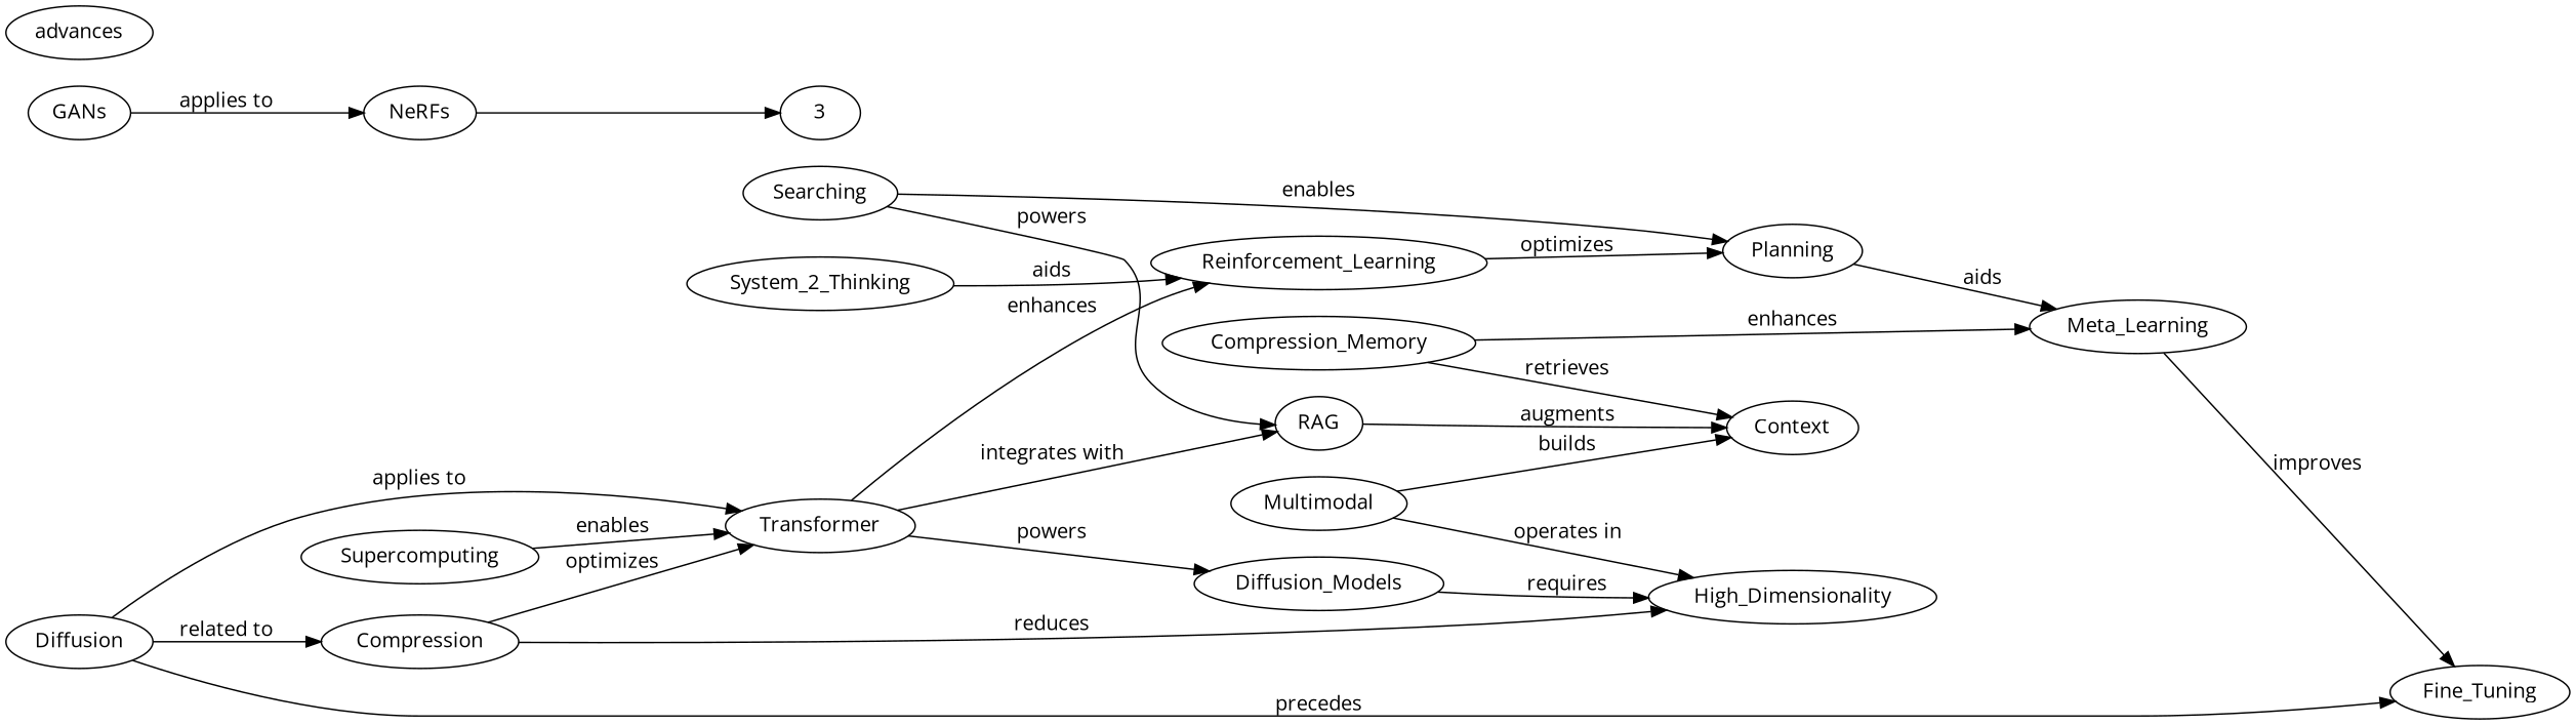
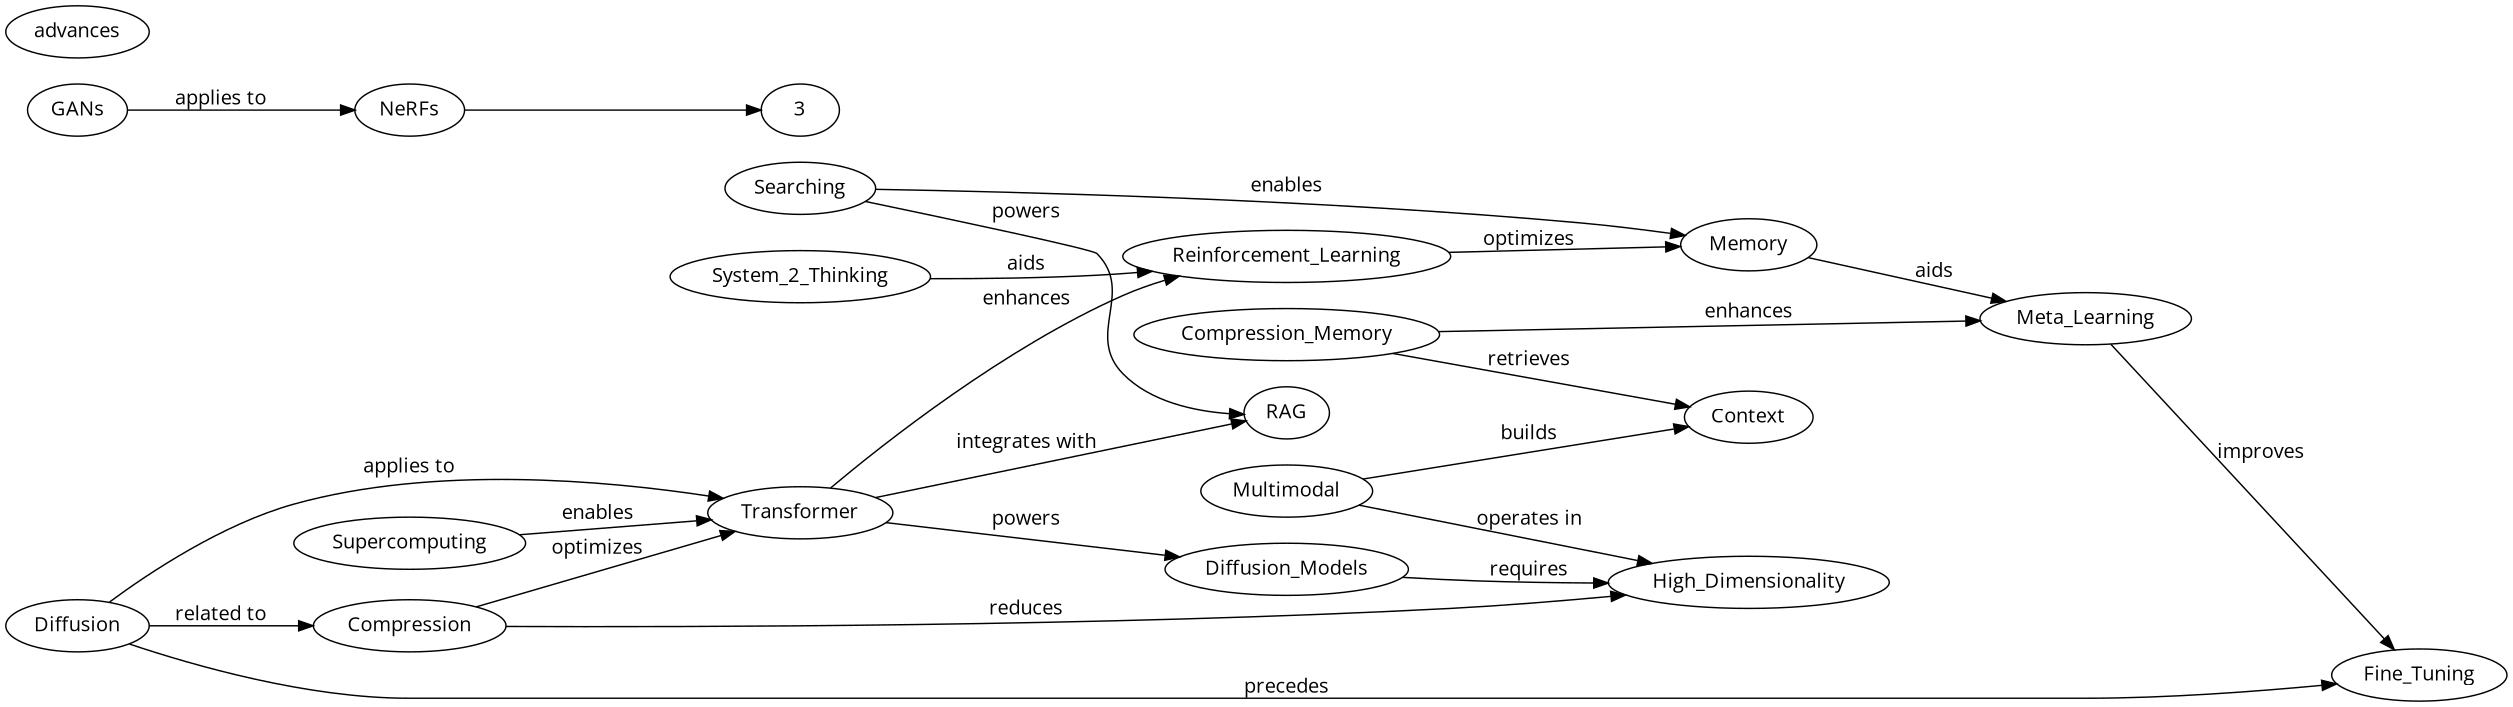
  digraph {
    fontname="Open Sans"
    rankdir=LR
    node [fontname="Open Sans"]
    edge [fontname="Open Sans"]
    Supercomputing
    Transformer
    Reinforcement_Learning
    Diffusion_Models
    RAG
-   Planning
+   Planning [label=Memory]
    High_Dimensionality
    GANs
    NeRFs
    Context
    Meta_Learning
    Fine_Tuning
    3
    n14 [label=advances]
    Multimodal
    Compression
    n17 [label=Diffusion]
    Searching
    System_2_Thinking
    n20 [label=Compression_Memory]
    Supercomputing -> Transformer [label=enables]
    Transformer -> Reinforcement_Learning [label=enhances]
    Transformer -> Diffusion_Models [label=powers]
    Transformer -> RAG [label="integrates with"]
    Reinforcement_Learning -> Planning [label=optimizes]
    Diffusion_Models -> High_Dimensionality [label=requires]
-   RAG -> Context [label=augments]
    Planning -> Meta_Learning [label=aids]
    GANs -> NeRFs [label="applies to"]
    NeRFs -> 3
    Meta_Learning -> Fine_Tuning [label=improves]
    Multimodal -> High_Dimensionality [label="operates in"]
    Multimodal -> Context [label=builds]
    Compression -> Transformer [label=optimizes]
    Compression -> High_Dimensionality [label=reduces]
    n17 -> Transformer [label="applies to"]
    n17 -> Fine_Tuning [label=precedes]
    n17 -> Compression [label="related to"]
    Searching -> RAG [label=powers]
    Searching -> Planning [label=enables]
    System_2_Thinking -> Reinforcement_Learning [label=aids]
    n20 -> Context [label=retrieves]
    n20 -> Meta_Learning [label=enhances]
  }
